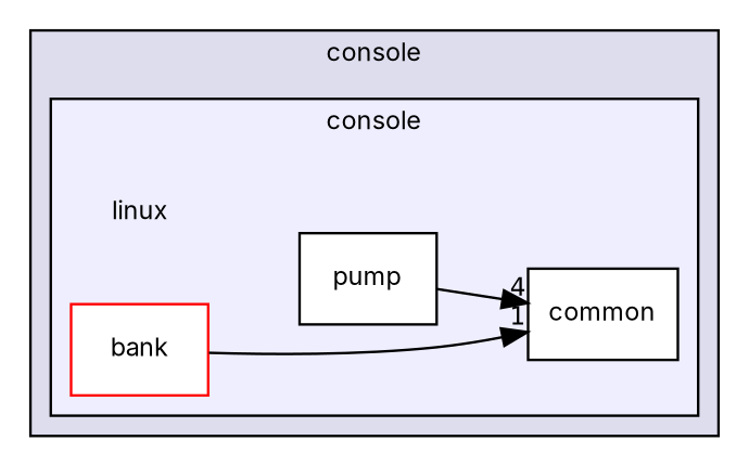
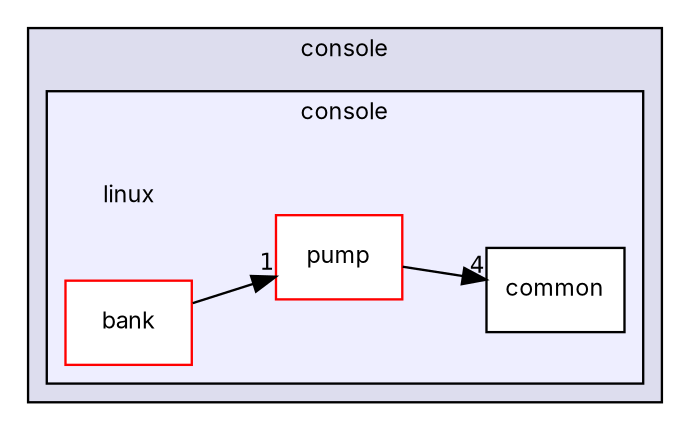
  digraph {
    compound=true
    rankdir=LR
    fontname=Inter
    node [fontname=Inter fontsize=10 shape=box color=red fillcolor=white style=filled]
    edge [labeldistance=1.5 labelfontname=Helvetica labelfontsize=10 fontname=Inter]
    n1 [label=linux shape=plaintext color="" fillcolor="" style=""]
    n2 [label=bank]
    n3 [color=black label=common]
-   n4 [color=black label=pump]
+   n4 [label=pump]
    subgraph cluster_1 {
      bgcolor="#ddddee"
      fontsize=10
      label=console
      pencolor=black
      subgraph cluster_2 {
        bgcolor="#eeeeff"
        fontsize=10
        pencolor=black
        n1
        n2
        n3
        n4
      }
    }
-   n2 -> n3 [headlabel=1]
+   n2 -> n4 [headlabel=1]
    n4 -> n3 [headlabel=4]
  }
